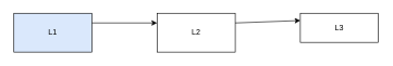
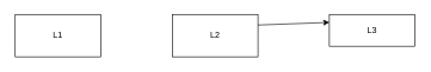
  <mxCell id="0" />
  <mxCell id="1" parent="0" />
- <mxCell id="2" value="L1" style="rounded=0;whiteSpace=wrap;html=1;fillColor=#dae8fc;" vertex="1" parent="1"><mxGeometry x="20" y="20" width="120" height="60" as="geometry" /></mxCell>
+ <mxCell id="2" value="L1" style="rounded=0;whiteSpace=wrap;html=1;" vertex="1" parent="1"><mxGeometry x="20" y="20" width="120" height="60" as="geometry" /></mxCell>
  <mxCell id="3" value="L2" style="rounded=0;whiteSpace=wrap;html=1;" vertex="1" parent="1"><mxGeometry x="240" y="20" width="120" height="60" as="geometry" /></mxCell>
  <mxCell id="4" value="L3" style="rounded=0;whiteSpace=wrap;html=1;" vertex="1" parent="1"><mxGeometry x="460" y="20" width="120" height="45" as="geometry" /></mxCell>
- <mxCell id="5" value="" style="endArrow=classic;html=1;rounded=0;exitX=1;exitY=0.25;exitDx=0;exitDy=0;entryX=0;entryY=0.25;entryDx=0;entryDy=0;" edge="1" parent="1" source="2" target="3"><mxGeometry width="50" height="50" relative="1" as="geometry"><mxPoint x="320" y="150" as="sourcePoint" /><mxPoint x="370" y="100" as="targetPoint" /></mxGeometry></mxCell>
  <mxCell id="6" value="" style="endArrow=classic;html=1;rounded=0;exitX=1;exitY=0.25;exitDx=0;exitDy=0;entryX=0;entryY=0.25;entryDx=0;entryDy=0;" edge="1" parent="1" source="3" target="4"><mxGeometry width="50" height="50" relative="1" as="geometry"><mxPoint x="330" y="230" as="sourcePoint" /><mxPoint x="380" y="180" as="targetPoint" /></mxGeometry></mxCell>
